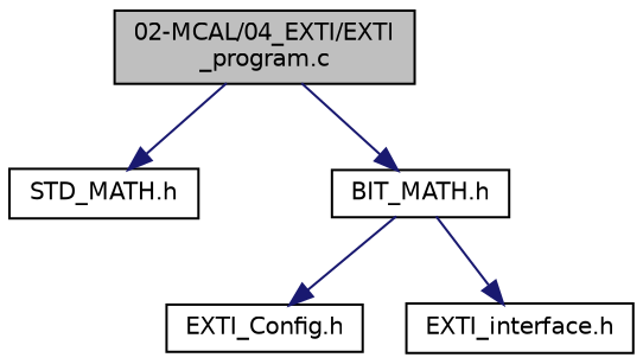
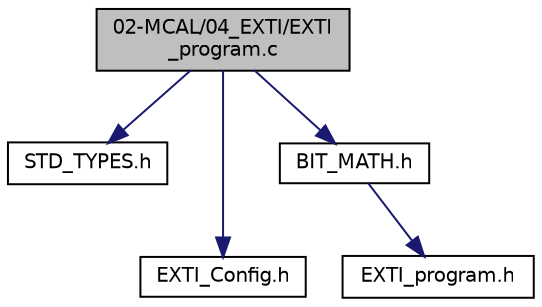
  digraph {
    node [color=black fillcolor=white fontname=Helvetica fontsize=10 shape=record style=filled]
    edge [color=midnightblue fontname=Helvetica fontsize=10 labelfontname=Helvetica labelfontsize=10 style=solid]
    n1 [fillcolor=grey75 fontcolor=black height=0.2 label="02-MCAL/04_EXTI/EXTI\l_program.c" width=0.4]
-   n2 [height=0.2 label="STD_MATH.h" width=0.4]
+   n2 [height=0.2 label="STD_TYPES.h" width=0.4]
    n3 [height=0.2 label="BIT_MATH.h" width=0.4]
    n4 [height=0.2 label="EXTI_Config.h" width=0.4]
-   n5 [height=0.2 label="EXTI_interface.h" width=0.4]
+   n5 [height=0.2 label="EXTI_program.h" width=0.4]
    n1 -> n2
    n1 -> n3
-   n3 -> n4
+   n1 -> n4
    n3 -> n5
  }
